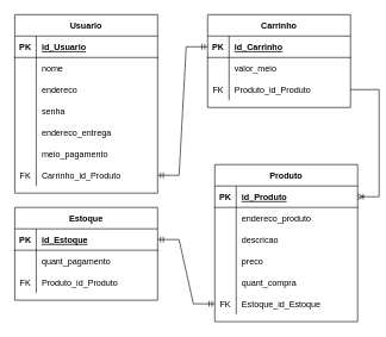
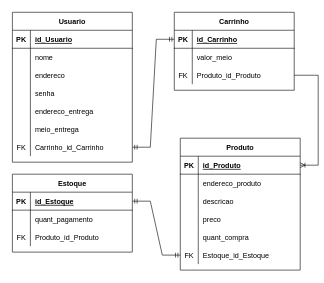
  <mxCell id="0" />
  <mxCell id="1" parent="0" />
  <mxCell id="2" value="Produto" style="shape=table;startSize=30;container=1;collapsible=1;childLayout=tableLayout;fixedRows=1;rowLines=0;fontStyle=1;align=center;resizeLast=1;" vertex="1" parent="1"><mxGeometry x="300" y="230" width="200" height="220" as="geometry" /></mxCell>
  <mxCell id="3" value="" style="shape=tableRow;horizontal=0;startSize=0;swimlaneHead=0;swimlaneBody=0;fillColor=none;collapsible=0;dropTarget=0;points=[[0,0.5],[1,0.5]];portConstraint=eastwest;top=0;left=0;right=0;bottom=1;" vertex="1" parent="2"><mxGeometry y="30" width="200" height="30" as="geometry" /></mxCell>
  <mxCell id="4" value="PK" style="shape=partialRectangle;connectable=0;fillColor=none;top=0;left=0;bottom=0;right=0;fontStyle=1;overflow=hidden;" vertex="1" parent="3"><mxGeometry width="30" height="30" as="geometry"><mxRectangle width="30" height="30" as="alternateBounds" /></mxGeometry></mxCell>
  <mxCell id="5" value="id_Produto" style="shape=partialRectangle;connectable=0;fillColor=none;top=0;left=0;bottom=0;right=0;align=left;spacingLeft=6;fontStyle=5;overflow=hidden;" vertex="1" parent="3"><mxGeometry x="30" width="170" height="30" as="geometry"><mxRectangle width="170" height="30" as="alternateBounds" /></mxGeometry></mxCell>
  <mxCell id="6" value="" style="shape=tableRow;horizontal=0;startSize=0;swimlaneHead=0;swimlaneBody=0;fillColor=none;collapsible=0;dropTarget=0;points=[[0,0.5],[1,0.5]];portConstraint=eastwest;top=0;left=0;right=0;bottom=0;" vertex="1" parent="2"><mxGeometry y="60" width="200" height="30" as="geometry" /></mxCell>
  <mxCell id="7" value="" style="shape=partialRectangle;connectable=0;fillColor=none;top=0;left=0;bottom=0;right=0;editable=1;overflow=hidden;" vertex="1" parent="6"><mxGeometry width="30" height="30" as="geometry"><mxRectangle width="30" height="30" as="alternateBounds" /></mxGeometry></mxCell>
  <mxCell id="8" value="endereco_produto" style="shape=partialRectangle;connectable=0;fillColor=none;top=0;left=0;bottom=0;right=0;align=left;spacingLeft=6;overflow=hidden;" vertex="1" parent="6"><mxGeometry x="30" width="170" height="30" as="geometry"><mxRectangle width="170" height="30" as="alternateBounds" /></mxGeometry></mxCell>
  <mxCell id="9" value="" style="shape=tableRow;horizontal=0;startSize=0;swimlaneHead=0;swimlaneBody=0;fillColor=none;collapsible=0;dropTarget=0;points=[[0,0.5],[1,0.5]];portConstraint=eastwest;top=0;left=0;right=0;bottom=0;" vertex="1" parent="2"><mxGeometry y="90" width="200" height="30" as="geometry" /></mxCell>
  <mxCell id="10" value="" style="shape=partialRectangle;connectable=0;fillColor=none;top=0;left=0;bottom=0;right=0;editable=1;overflow=hidden;" vertex="1" parent="9"><mxGeometry width="30" height="30" as="geometry"><mxRectangle width="30" height="30" as="alternateBounds" /></mxGeometry></mxCell>
  <mxCell id="11" value="descricao" style="shape=partialRectangle;connectable=0;fillColor=none;top=0;left=0;bottom=0;right=0;align=left;spacingLeft=6;overflow=hidden;" vertex="1" parent="9"><mxGeometry x="30" width="170" height="30" as="geometry"><mxRectangle width="170" height="30" as="alternateBounds" /></mxGeometry></mxCell>
  <mxCell id="12" value="" style="shape=tableRow;horizontal=0;startSize=0;swimlaneHead=0;swimlaneBody=0;fillColor=none;collapsible=0;dropTarget=0;points=[[0,0.5],[1,0.5]];portConstraint=eastwest;top=0;left=0;right=0;bottom=0;" vertex="1" parent="2"><mxGeometry y="120" width="200" height="30" as="geometry" /></mxCell>
  <mxCell id="13" value="" style="shape=partialRectangle;connectable=0;fillColor=none;top=0;left=0;bottom=0;right=0;editable=1;overflow=hidden;" vertex="1" parent="12"><mxGeometry width="30" height="30" as="geometry"><mxRectangle width="30" height="30" as="alternateBounds" /></mxGeometry></mxCell>
  <mxCell id="14" value="preco" style="shape=partialRectangle;connectable=0;fillColor=none;top=0;left=0;bottom=0;right=0;align=left;spacingLeft=6;overflow=hidden;" vertex="1" parent="12"><mxGeometry x="30" width="170" height="30" as="geometry"><mxRectangle width="170" height="30" as="alternateBounds" /></mxGeometry></mxCell>
  <mxCell id="15" value="" style="shape=tableRow;horizontal=0;startSize=0;swimlaneHead=0;swimlaneBody=0;fillColor=none;collapsible=0;dropTarget=0;points=[[0,0.5],[1,0.5]];portConstraint=eastwest;top=0;left=0;right=0;bottom=0;" vertex="1" parent="2"><mxGeometry y="150" width="200" height="30" as="geometry" /></mxCell>
  <mxCell id="16" value="" style="shape=partialRectangle;connectable=0;fillColor=none;top=0;left=0;bottom=0;right=0;editable=1;overflow=hidden;" vertex="1" parent="15"><mxGeometry width="30" height="30" as="geometry"><mxRectangle width="30" height="30" as="alternateBounds" /></mxGeometry></mxCell>
  <mxCell id="17" value="quant_compra" style="shape=partialRectangle;connectable=0;fillColor=none;top=0;left=0;bottom=0;right=0;align=left;spacingLeft=6;overflow=hidden;" vertex="1" parent="15"><mxGeometry x="30" width="170" height="30" as="geometry"><mxRectangle width="170" height="30" as="alternateBounds" /></mxGeometry></mxCell>
  <mxCell id="18" value="" style="shape=tableRow;horizontal=0;startSize=0;swimlaneHead=0;swimlaneBody=0;fillColor=none;collapsible=0;dropTarget=0;points=[[0,0.5],[1,0.5]];portConstraint=eastwest;top=0;left=0;right=0;bottom=0;" vertex="1" parent="2"><mxGeometry y="180" width="200" height="30" as="geometry" /></mxCell>
  <mxCell id="19" value="FK" style="shape=partialRectangle;connectable=0;fillColor=none;top=0;left=0;bottom=0;right=0;editable=1;overflow=hidden;" vertex="1" parent="18"><mxGeometry width="30" height="30" as="geometry"><mxRectangle width="30" height="30" as="alternateBounds" /></mxGeometry></mxCell>
  <mxCell id="20" value="Estoque_id_Estoque" style="shape=partialRectangle;connectable=0;fillColor=none;top=0;left=0;bottom=0;right=0;align=left;spacingLeft=6;overflow=hidden;" vertex="1" parent="18"><mxGeometry x="30" width="170" height="30" as="geometry"><mxRectangle width="170" height="30" as="alternateBounds" /></mxGeometry></mxCell>
  <mxCell id="21" value="Estoque" style="shape=table;startSize=30;container=1;collapsible=1;childLayout=tableLayout;fixedRows=1;rowLines=0;fontStyle=1;align=center;resizeLast=1;" vertex="1" parent="1"><mxGeometry x="20" y="290" width="200" height="130" as="geometry" /></mxCell>
  <mxCell id="22" value="" style="shape=tableRow;horizontal=0;startSize=0;swimlaneHead=0;swimlaneBody=0;fillColor=none;collapsible=0;dropTarget=0;points=[[0,0.5],[1,0.5]];portConstraint=eastwest;top=0;left=0;right=0;bottom=1;" vertex="1" parent="21"><mxGeometry y="30" width="200" height="30" as="geometry" /></mxCell>
  <mxCell id="23" value="PK" style="shape=partialRectangle;connectable=0;fillColor=none;top=0;left=0;bottom=0;right=0;fontStyle=1;overflow=hidden;" vertex="1" parent="22"><mxGeometry width="30" height="30" as="geometry"><mxRectangle width="30" height="30" as="alternateBounds" /></mxGeometry></mxCell>
  <mxCell id="24" value="id_Estoque" style="shape=partialRectangle;connectable=0;fillColor=none;top=0;left=0;bottom=0;right=0;align=left;spacingLeft=6;fontStyle=5;overflow=hidden;" vertex="1" parent="22"><mxGeometry x="30" width="170" height="30" as="geometry"><mxRectangle width="170" height="30" as="alternateBounds" /></mxGeometry></mxCell>
  <mxCell id="25" value="" style="shape=tableRow;horizontal=0;startSize=0;swimlaneHead=0;swimlaneBody=0;fillColor=none;collapsible=0;dropTarget=0;points=[[0,0.5],[1,0.5]];portConstraint=eastwest;top=0;left=0;right=0;bottom=0;" vertex="1" parent="21"><mxGeometry y="60" width="200" height="30" as="geometry" /></mxCell>
  <mxCell id="26" value="" style="shape=partialRectangle;connectable=0;fillColor=none;top=0;left=0;bottom=0;right=0;editable=1;overflow=hidden;" vertex="1" parent="25"><mxGeometry width="30" height="30" as="geometry"><mxRectangle width="30" height="30" as="alternateBounds" /></mxGeometry></mxCell>
  <mxCell id="27" value="quant_pagamento" style="shape=partialRectangle;connectable=0;fillColor=none;top=0;left=0;bottom=0;right=0;align=left;spacingLeft=6;overflow=hidden;" vertex="1" parent="25"><mxGeometry x="30" width="170" height="30" as="geometry"><mxRectangle width="170" height="30" as="alternateBounds" /></mxGeometry></mxCell>
  <mxCell id="28" value="" style="shape=tableRow;horizontal=0;startSize=0;swimlaneHead=0;swimlaneBody=0;fillColor=none;collapsible=0;dropTarget=0;points=[[0,0.5],[1,0.5]];portConstraint=eastwest;top=0;left=0;right=0;bottom=0;" vertex="1" parent="21"><mxGeometry y="90" width="200" height="30" as="geometry" /></mxCell>
  <mxCell id="29" value="FK" style="shape=partialRectangle;connectable=0;fillColor=none;top=0;left=0;bottom=0;right=0;editable=1;overflow=hidden;" vertex="1" parent="28"><mxGeometry width="30" height="30" as="geometry"><mxRectangle width="30" height="30" as="alternateBounds" /></mxGeometry></mxCell>
  <mxCell id="30" value="Produto_id_Produto" style="shape=partialRectangle;connectable=0;fillColor=none;top=0;left=0;bottom=0;right=0;align=left;spacingLeft=6;overflow=hidden;" vertex="1" parent="28"><mxGeometry x="30" width="170" height="30" as="geometry"><mxRectangle width="170" height="30" as="alternateBounds" /></mxGeometry></mxCell>
  <mxCell id="31" value="Usuario" style="shape=table;startSize=30;container=1;collapsible=1;childLayout=tableLayout;fixedRows=1;rowLines=0;fontStyle=1;align=center;resizeLast=1;" vertex="1" parent="1"><mxGeometry x="20" y="20" width="200" height="250" as="geometry" /></mxCell>
  <mxCell id="32" value="" style="shape=tableRow;horizontal=0;startSize=0;swimlaneHead=0;swimlaneBody=0;fillColor=none;collapsible=0;dropTarget=0;points=[[0,0.5],[1,0.5]];portConstraint=eastwest;top=0;left=0;right=0;bottom=1;" vertex="1" parent="31"><mxGeometry y="30" width="200" height="30" as="geometry" /></mxCell>
  <mxCell id="33" value="PK" style="shape=partialRectangle;connectable=0;fillColor=none;top=0;left=0;bottom=0;right=0;fontStyle=1;overflow=hidden;" vertex="1" parent="32"><mxGeometry width="30" height="30" as="geometry"><mxRectangle width="30" height="30" as="alternateBounds" /></mxGeometry></mxCell>
  <mxCell id="34" value="id_Usuario" style="shape=partialRectangle;connectable=0;fillColor=none;top=0;left=0;bottom=0;right=0;align=left;spacingLeft=6;fontStyle=5;overflow=hidden;" vertex="1" parent="32"><mxGeometry x="30" width="170" height="30" as="geometry"><mxRectangle width="170" height="30" as="alternateBounds" /></mxGeometry></mxCell>
  <mxCell id="35" value="" style="shape=tableRow;horizontal=0;startSize=0;swimlaneHead=0;swimlaneBody=0;fillColor=none;collapsible=0;dropTarget=0;points=[[0,0.5],[1,0.5]];portConstraint=eastwest;top=0;left=0;right=0;bottom=0;" vertex="1" parent="31"><mxGeometry y="60" width="200" height="30" as="geometry" /></mxCell>
  <mxCell id="36" value="" style="shape=partialRectangle;connectable=0;fillColor=none;top=0;left=0;bottom=0;right=0;editable=1;overflow=hidden;" vertex="1" parent="35"><mxGeometry width="30" height="30" as="geometry"><mxRectangle width="30" height="30" as="alternateBounds" /></mxGeometry></mxCell>
  <mxCell id="37" value="nome" style="shape=partialRectangle;connectable=0;fillColor=none;top=0;left=0;bottom=0;right=0;align=left;spacingLeft=6;overflow=hidden;" vertex="1" parent="35"><mxGeometry x="30" width="170" height="30" as="geometry"><mxRectangle width="170" height="30" as="alternateBounds" /></mxGeometry></mxCell>
  <mxCell id="38" value="" style="shape=tableRow;horizontal=0;startSize=0;swimlaneHead=0;swimlaneBody=0;fillColor=none;collapsible=0;dropTarget=0;points=[[0,0.5],[1,0.5]];portConstraint=eastwest;top=0;left=0;right=0;bottom=0;" vertex="1" parent="31"><mxGeometry y="90" width="200" height="30" as="geometry" /></mxCell>
  <mxCell id="39" value="" style="shape=partialRectangle;connectable=0;fillColor=none;top=0;left=0;bottom=0;right=0;editable=1;overflow=hidden;" vertex="1" parent="38"><mxGeometry width="30" height="30" as="geometry"><mxRectangle width="30" height="30" as="alternateBounds" /></mxGeometry></mxCell>
  <mxCell id="40" value="endereco" style="shape=partialRectangle;connectable=0;fillColor=none;top=0;left=0;bottom=0;right=0;align=left;spacingLeft=6;overflow=hidden;" vertex="1" parent="38"><mxGeometry x="30" width="170" height="30" as="geometry"><mxRectangle width="170" height="30" as="alternateBounds" /></mxGeometry></mxCell>
  <mxCell id="41" value="" style="shape=tableRow;horizontal=0;startSize=0;swimlaneHead=0;swimlaneBody=0;fillColor=none;collapsible=0;dropTarget=0;points=[[0,0.5],[1,0.5]];portConstraint=eastwest;top=0;left=0;right=0;bottom=0;" vertex="1" parent="31"><mxGeometry y="120" width="200" height="30" as="geometry" /></mxCell>
  <mxCell id="42" value="" style="shape=partialRectangle;connectable=0;fillColor=none;top=0;left=0;bottom=0;right=0;editable=1;overflow=hidden;" vertex="1" parent="41"><mxGeometry width="30" height="30" as="geometry"><mxRectangle width="30" height="30" as="alternateBounds" /></mxGeometry></mxCell>
  <mxCell id="43" value="senha" style="shape=partialRectangle;connectable=0;fillColor=none;top=0;left=0;bottom=0;right=0;align=left;spacingLeft=6;overflow=hidden;" vertex="1" parent="41"><mxGeometry x="30" width="170" height="30" as="geometry"><mxRectangle width="170" height="30" as="alternateBounds" /></mxGeometry></mxCell>
  <mxCell id="44" value="" style="shape=tableRow;horizontal=0;startSize=0;swimlaneHead=0;swimlaneBody=0;fillColor=none;collapsible=0;dropTarget=0;points=[[0,0.5],[1,0.5]];portConstraint=eastwest;top=0;left=0;right=0;bottom=0;" vertex="1" parent="31"><mxGeometry y="150" width="200" height="30" as="geometry" /></mxCell>
  <mxCell id="45" value="" style="shape=partialRectangle;connectable=0;fillColor=none;top=0;left=0;bottom=0;right=0;editable=1;overflow=hidden;" vertex="1" parent="44"><mxGeometry width="30" height="30" as="geometry"><mxRectangle width="30" height="30" as="alternateBounds" /></mxGeometry></mxCell>
  <mxCell id="46" value="endereco_entrega" style="shape=partialRectangle;connectable=0;fillColor=none;top=0;left=0;bottom=0;right=0;align=left;spacingLeft=6;overflow=hidden;" vertex="1" parent="44"><mxGeometry x="30" width="170" height="30" as="geometry"><mxRectangle width="170" height="30" as="alternateBounds" /></mxGeometry></mxCell>
  <mxCell id="47" value="" style="shape=tableRow;horizontal=0;startSize=0;swimlaneHead=0;swimlaneBody=0;fillColor=none;collapsible=0;dropTarget=0;points=[[0,0.5],[1,0.5]];portConstraint=eastwest;top=0;left=0;right=0;bottom=0;" vertex="1" parent="31"><mxGeometry y="180" width="200" height="30" as="geometry" /></mxCell>
  <mxCell id="48" value="" style="shape=partialRectangle;connectable=0;fillColor=none;top=0;left=0;bottom=0;right=0;editable=1;overflow=hidden;" vertex="1" parent="47"><mxGeometry width="30" height="30" as="geometry"><mxRectangle width="30" height="30" as="alternateBounds" /></mxGeometry></mxCell>
- <mxCell id="49" value="meio_pagamento" style="shape=partialRectangle;connectable=0;fillColor=none;top=0;left=0;bottom=0;right=0;align=left;spacingLeft=6;overflow=hidden;" vertex="1" parent="47"><mxGeometry x="30" width="170" height="30" as="geometry"><mxRectangle width="170" height="30" as="alternateBounds" /></mxGeometry></mxCell>
+ <mxCell id="49" value="meio_entrega" style="shape=partialRectangle;connectable=0;fillColor=none;top=0;left=0;bottom=0;right=0;align=left;spacingLeft=6;overflow=hidden;" vertex="1" parent="47"><mxGeometry x="30" width="170" height="30" as="geometry"><mxRectangle width="170" height="30" as="alternateBounds" /></mxGeometry></mxCell>
  <mxCell id="50" value="" style="shape=tableRow;horizontal=0;startSize=0;swimlaneHead=0;swimlaneBody=0;fillColor=none;collapsible=0;dropTarget=0;points=[[0,0.5],[1,0.5]];portConstraint=eastwest;top=0;left=0;right=0;bottom=0;" vertex="1" parent="31"><mxGeometry y="210" width="200" height="30" as="geometry" /></mxCell>
  <mxCell id="51" value="FK" style="shape=partialRectangle;connectable=0;fillColor=none;top=0;left=0;bottom=0;right=0;editable=1;overflow=hidden;" vertex="1" parent="50"><mxGeometry width="30" height="30" as="geometry"><mxRectangle width="30" height="30" as="alternateBounds" /></mxGeometry></mxCell>
- <mxCell id="52" value="Carrinho_id_Produto" style="shape=partialRectangle;connectable=0;fillColor=none;top=0;left=0;bottom=0;right=0;align=left;spacingLeft=6;overflow=hidden;" vertex="1" parent="50"><mxGeometry x="30" width="170" height="30" as="geometry"><mxRectangle width="170" height="30" as="alternateBounds" /></mxGeometry></mxCell>
+ <mxCell id="52" value="Carrinho_id_Carrinho" style="shape=partialRectangle;connectable=0;fillColor=none;top=0;left=0;bottom=0;right=0;align=left;spacingLeft=6;overflow=hidden;" vertex="1" parent="50"><mxGeometry x="30" width="170" height="30" as="geometry"><mxRectangle width="170" height="30" as="alternateBounds" /></mxGeometry></mxCell>
  <mxCell id="53" value="Carrinho" style="shape=table;startSize=30;container=1;collapsible=1;childLayout=tableLayout;fixedRows=1;rowLines=0;fontStyle=1;align=center;resizeLast=1;" vertex="1" parent="1"><mxGeometry x="290" y="20" width="200" height="130" as="geometry" /></mxCell>
  <mxCell id="54" value="" style="shape=tableRow;horizontal=0;startSize=0;swimlaneHead=0;swimlaneBody=0;fillColor=none;collapsible=0;dropTarget=0;points=[[0,0.5],[1,0.5]];portConstraint=eastwest;top=0;left=0;right=0;bottom=1;" vertex="1" parent="53"><mxGeometry y="30" width="200" height="30" as="geometry" /></mxCell>
  <mxCell id="55" value="PK" style="shape=partialRectangle;connectable=0;fillColor=none;top=0;left=0;bottom=0;right=0;fontStyle=1;overflow=hidden;" vertex="1" parent="54"><mxGeometry width="30" height="30" as="geometry"><mxRectangle width="30" height="30" as="alternateBounds" /></mxGeometry></mxCell>
  <mxCell id="56" value="id_Carrinho" style="shape=partialRectangle;connectable=0;fillColor=none;top=0;left=0;bottom=0;right=0;align=left;spacingLeft=6;fontStyle=5;overflow=hidden;" vertex="1" parent="54"><mxGeometry x="30" width="170" height="30" as="geometry"><mxRectangle width="170" height="30" as="alternateBounds" /></mxGeometry></mxCell>
  <mxCell id="57" value="" style="shape=tableRow;horizontal=0;startSize=0;swimlaneHead=0;swimlaneBody=0;fillColor=none;collapsible=0;dropTarget=0;points=[[0,0.5],[1,0.5]];portConstraint=eastwest;top=0;left=0;right=0;bottom=0;" vertex="1" parent="53"><mxGeometry y="60" width="200" height="30" as="geometry" /></mxCell>
  <mxCell id="58" value="" style="shape=partialRectangle;connectable=0;fillColor=none;top=0;left=0;bottom=0;right=0;editable=1;overflow=hidden;" vertex="1" parent="57"><mxGeometry width="30" height="30" as="geometry"><mxRectangle width="30" height="30" as="alternateBounds" /></mxGeometry></mxCell>
  <mxCell id="59" value="valor_meio" style="shape=partialRectangle;connectable=0;fillColor=none;top=0;left=0;bottom=0;right=0;align=left;spacingLeft=6;overflow=hidden;" vertex="1" parent="57"><mxGeometry x="30" width="170" height="30" as="geometry"><mxRectangle width="170" height="30" as="alternateBounds" /></mxGeometry></mxCell>
  <mxCell id="60" value="" style="shape=tableRow;horizontal=0;startSize=0;swimlaneHead=0;swimlaneBody=0;fillColor=none;collapsible=0;dropTarget=0;points=[[0,0.5],[1,0.5]];portConstraint=eastwest;top=0;left=0;right=0;bottom=0;" vertex="1" parent="53"><mxGeometry y="90" width="200" height="30" as="geometry" /></mxCell>
  <mxCell id="61" value="FK" style="shape=partialRectangle;connectable=0;fillColor=none;top=0;left=0;bottom=0;right=0;editable=1;overflow=hidden;" vertex="1" parent="60"><mxGeometry width="30" height="30" as="geometry"><mxRectangle width="30" height="30" as="alternateBounds" /></mxGeometry></mxCell>
  <mxCell id="62" value="Produto_id_Produto" style="shape=partialRectangle;connectable=0;fillColor=none;top=0;left=0;bottom=0;right=0;align=left;spacingLeft=6;overflow=hidden;" vertex="1" parent="60"><mxGeometry x="30" width="170" height="30" as="geometry"><mxRectangle width="170" height="30" as="alternateBounds" /></mxGeometry></mxCell>
  <mxCell id="63" value="" style="edgeStyle=entityRelationEdgeStyle;fontSize=12;html=1;endArrow=ERmandOne;startArrow=ERmandOne;rounded=0;" edge="1" parent="1" source="54" target="50"><mxGeometry width="100" height="100" relative="1" as="geometry"><mxPoint x="10" y="510" as="sourcePoint" /><mxPoint x="110" y="410" as="targetPoint" /></mxGeometry></mxCell>
  <mxCell id="64" value="" style="edgeStyle=entityRelationEdgeStyle;fontSize=12;html=1;endArrow=ERoneToMany;rounded=0;" edge="1" parent="1" source="60" target="3"><mxGeometry width="100" height="100" relative="1" as="geometry"><mxPoint x="10" y="510" as="sourcePoint" /><mxPoint x="110" y="410" as="targetPoint" /></mxGeometry></mxCell>
  <mxCell id="65" value="" style="edgeStyle=entityRelationEdgeStyle;fontSize=12;html=1;endArrow=ERmandOne;startArrow=ERmandOne;rounded=0;" edge="1" parent="1" source="22" target="18"><mxGeometry width="100" height="100" relative="1" as="geometry"><mxPoint x="150" y="300" as="sourcePoint" /><mxPoint x="300" y="395" as="targetPoint" /></mxGeometry></mxCell>
